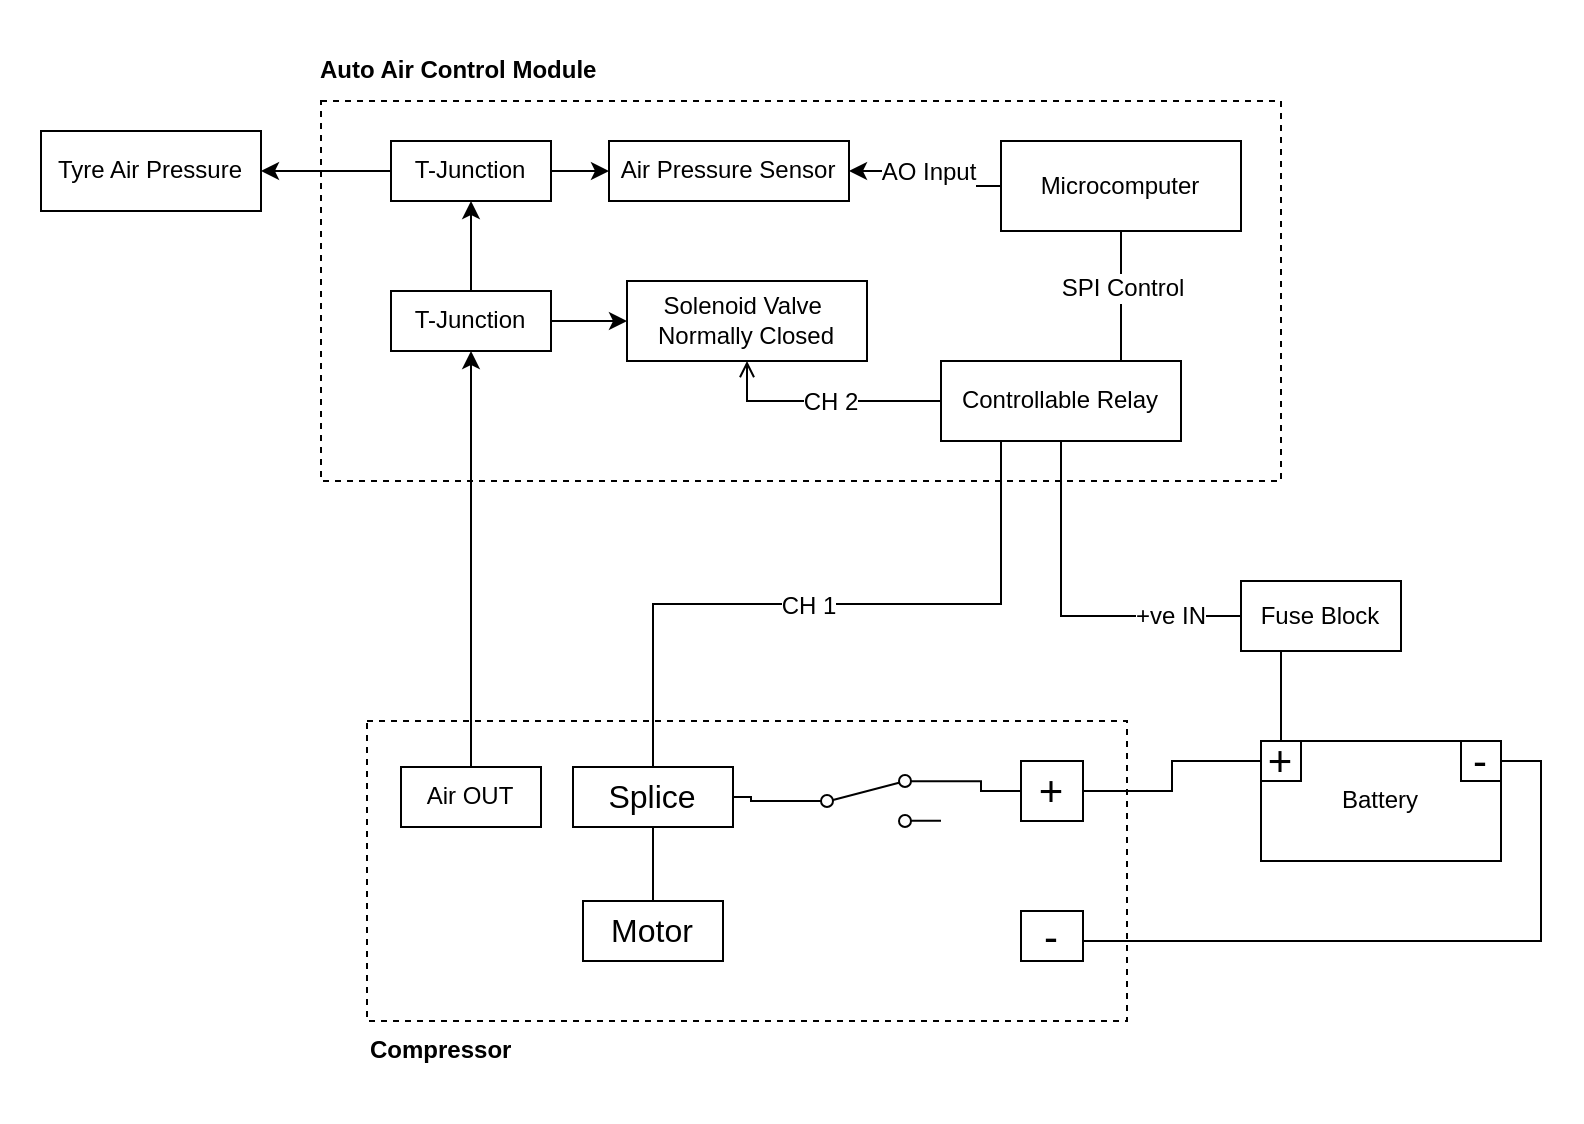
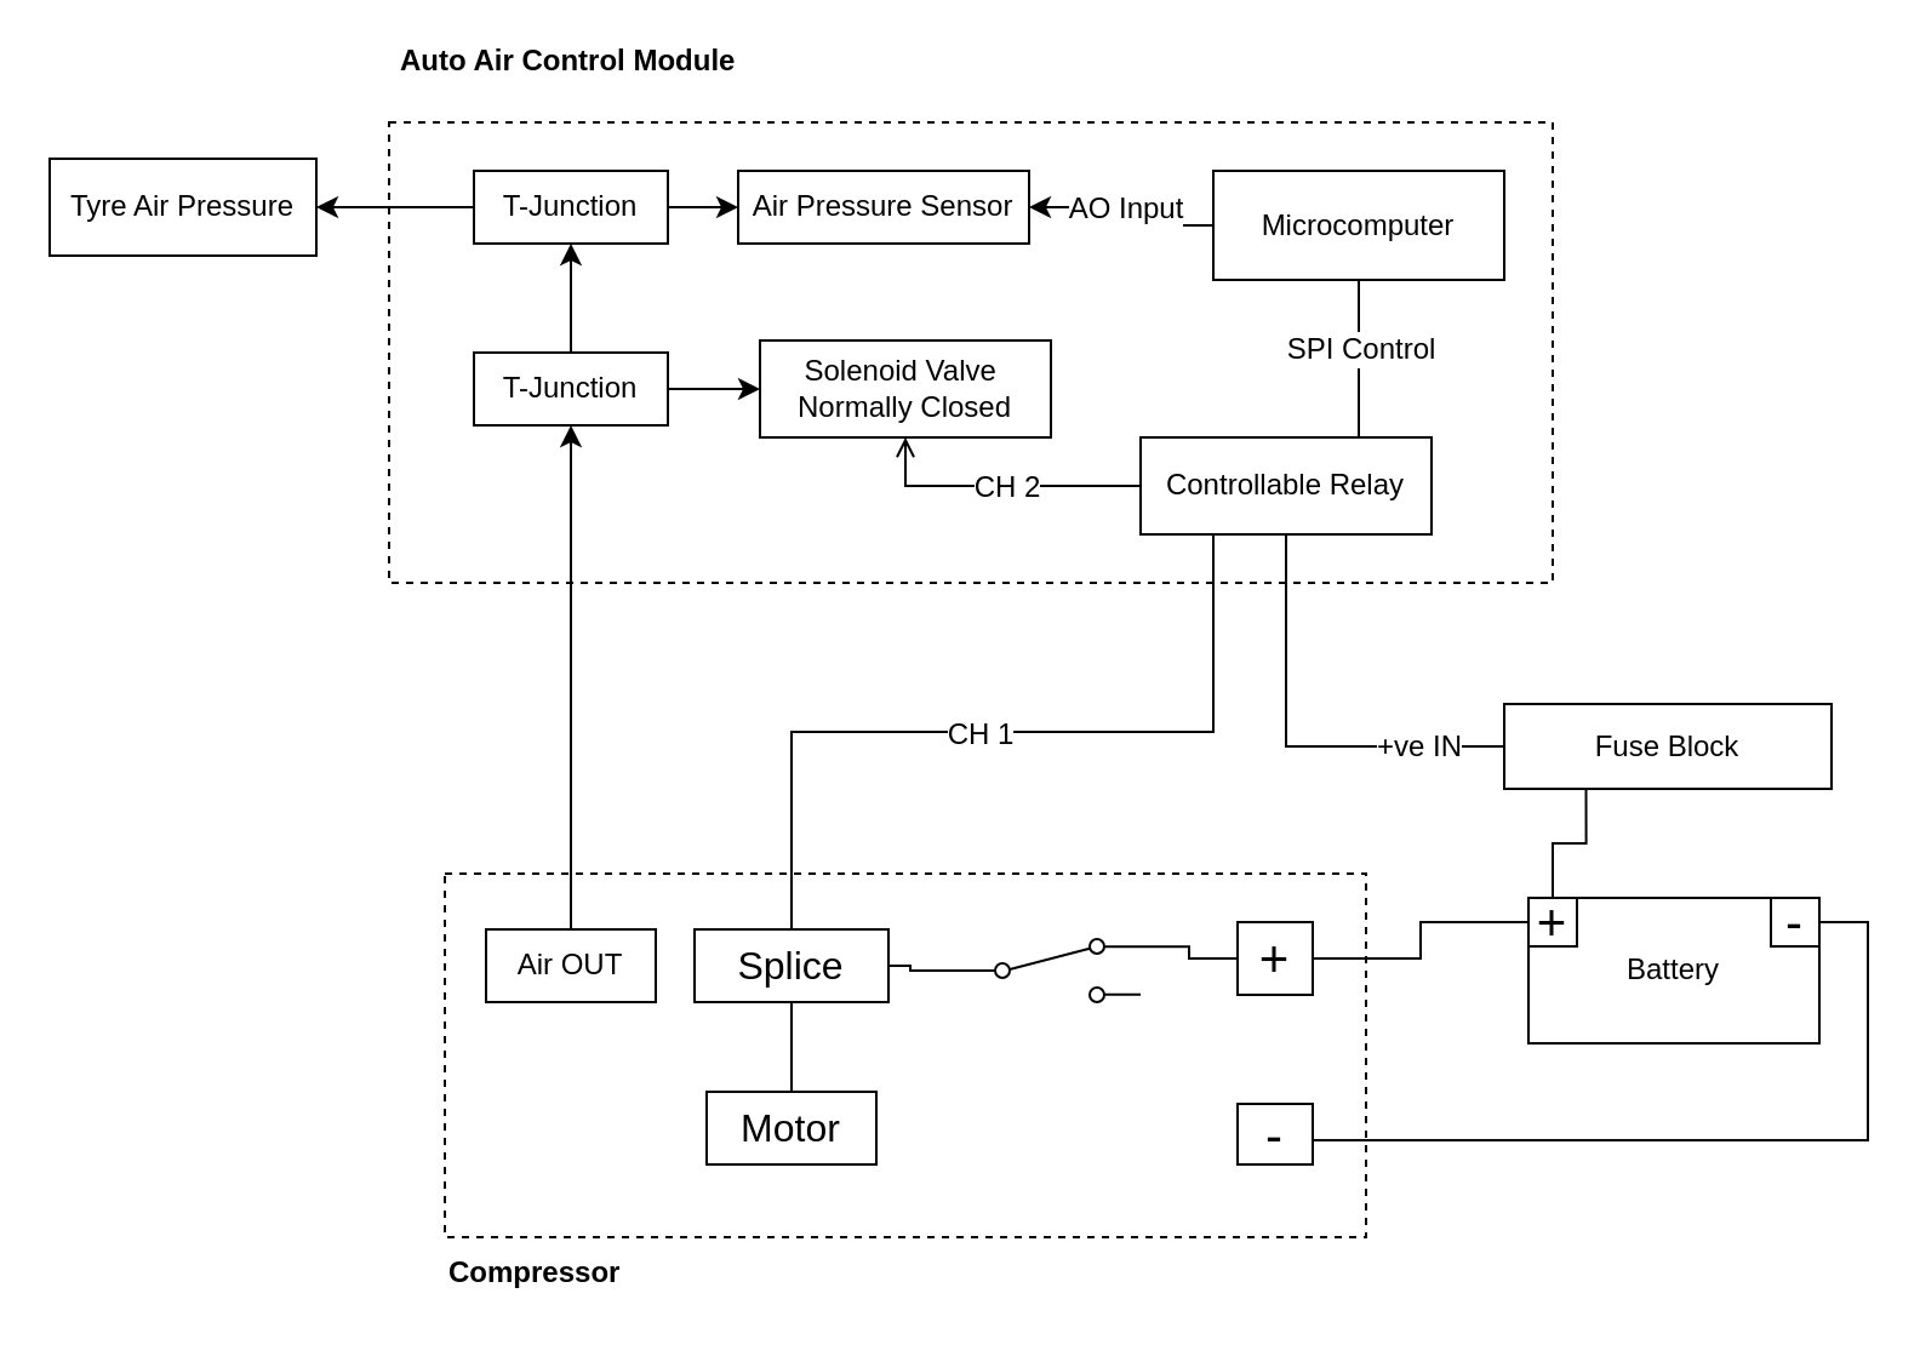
  <mxCell id="0" />
  <mxCell id="1" parent="0" />
  <mxCell id="2" value="" style="rounded=0;whiteSpace=wrap;html=1;dashed=1;fillColor=none;" parent="1" vertex="1"><mxGeometry x="160" y="50" width="480" height="190" as="geometry" /></mxCell>
  <mxCell id="3" value="" style="rounded=0;whiteSpace=wrap;html=1;dashed=1;fillColor=none;" parent="1" vertex="1"><mxGeometry x="183" y="360" width="380" height="150" as="geometry" /></mxCell>
  <mxCell id="4" value="Air Pressure Sensor" style="rounded=0;whiteSpace=wrap;html=1;" parent="1" vertex="1"><mxGeometry x="304" y="70" width="120" height="30" as="geometry" /></mxCell>
  <mxCell id="5" style="edgeStyle=orthogonalEdgeStyle;rounded=0;orthogonalLoop=1;jettySize=auto;html=1;exitX=0.25;exitY=1;exitDx=0;exitDy=0;fontSize=12;endArrow=none;endFill=0;" parent="1" source="9" target="37" edge="1"><mxGeometry relative="1" as="geometry" /></mxCell>
  <mxCell id="6" value="CH 1" style="edgeLabel;html=1;align=center;verticalAlign=middle;resizable=0;points=[];fontSize=12;" parent="5" vertex="1" connectable="0"><mxGeometry x="0.056" y="1" relative="1" as="geometry"><mxPoint as="offset" /></mxGeometry></mxCell>
  <mxCell id="7" style="edgeStyle=orthogonalEdgeStyle;rounded=0;orthogonalLoop=1;jettySize=auto;html=1;entryX=0.5;entryY=1;entryDx=0;entryDy=0;fontSize=12;endArrow=open;endFill=0;" parent="1" source="9" target="27" edge="1"><mxGeometry relative="1" as="geometry" /></mxCell>
  <mxCell id="8" value="CH 2" style="edgeLabel;html=1;align=center;verticalAlign=middle;resizable=0;points=[];fontSize=12;" parent="7" vertex="1" connectable="0"><mxGeometry x="-0.048" relative="1" as="geometry"><mxPoint as="offset" /></mxGeometry></mxCell>
  <mxCell id="9" value="Controllable Relay" style="rounded=0;whiteSpace=wrap;html=1;" parent="1" vertex="1"><mxGeometry x="470" y="180" width="120" height="40" as="geometry" /></mxCell>
  <mxCell id="10" style="edgeStyle=orthogonalEdgeStyle;rounded=0;orthogonalLoop=1;jettySize=auto;html=1;entryX=0.75;entryY=0;entryDx=0;entryDy=0;fontSize=12;endArrow=none;endFill=0;" parent="1" source="14" target="9" edge="1"><mxGeometry relative="1" as="geometry"><Array as="points"><mxPoint x="560" y="130" /><mxPoint x="560" y="130" /></Array></mxGeometry></mxCell>
  <mxCell id="11" value="SPI Control" style="edgeLabel;html=1;align=center;verticalAlign=middle;resizable=0;points=[];fontSize=12;" parent="10" vertex="1" connectable="0"><mxGeometry x="-0.711" relative="1" as="geometry"><mxPoint y="19" as="offset" /></mxGeometry></mxCell>
  <mxCell id="12" style="edgeStyle=orthogonalEdgeStyle;rounded=0;orthogonalLoop=1;jettySize=auto;html=1;entryX=1;entryY=0.5;entryDx=0;entryDy=0;fontSize=12;endArrow=classic;endFill=1;" parent="1" source="14" target="4" edge="1"><mxGeometry relative="1" as="geometry" /></mxCell>
  <mxCell id="13" value="AO Input" style="edgeLabel;html=1;align=center;verticalAlign=middle;resizable=0;points=[];fontSize=12;" parent="12" vertex="1" connectable="0"><mxGeometry x="0.203" relative="1" as="geometry"><mxPoint x="6" as="offset" /></mxGeometry></mxCell>
  <mxCell id="14" value="Microcomputer" style="rounded=0;whiteSpace=wrap;html=1;" parent="1" vertex="1"><mxGeometry x="500" y="70" width="120" height="45" as="geometry" /></mxCell>
  <mxCell id="15" value="Tyre Air Pressure" style="rounded=0;whiteSpace=wrap;html=1;" parent="1" vertex="1"><mxGeometry x="20" y="65" width="110" height="40" as="geometry" /></mxCell>
  <mxCell id="16" style="edgeStyle=orthogonalEdgeStyle;rounded=0;orthogonalLoop=1;jettySize=auto;html=1;fontSize=16;endArrow=classic;endFill=1;" parent="1" source="18" target="26" edge="1"><mxGeometry relative="1" as="geometry" /></mxCell>
  <mxCell id="17" style="edgeStyle=orthogonalEdgeStyle;rounded=0;orthogonalLoop=1;jettySize=auto;html=1;fontSize=16;endArrow=classic;endFill=1;" parent="1" source="18" target="27" edge="1"><mxGeometry relative="1" as="geometry" /></mxCell>
  <mxCell id="18" value="T-Junction" style="rounded=0;whiteSpace=wrap;html=1;fillColor=none;" parent="1" vertex="1"><mxGeometry x="195" y="145" width="80" height="30" as="geometry" /></mxCell>
- <mxCell id="19" value="Auto Air Control Module" style="text;html=1;strokeColor=none;fillColor=none;align=left;verticalAlign=middle;whiteSpace=wrap;rounded=0;fontStyle=1" parent="1" vertex="1"><mxGeometry x="158" y="20" width="172" height="30" as="geometry" /></mxCell>
+ <mxCell id="19" value="Auto Air Control Module" style="text;html=1;strokeColor=none;fillColor=none;align=left;verticalAlign=middle;whiteSpace=wrap;rounded=0;fontStyle=1" parent="1" vertex="1"><mxGeometry x="163" y="10" width="172" height="30" as="geometry" /></mxCell>
  <mxCell id="20" value="Battery" style="rounded=0;whiteSpace=wrap;html=1;fillColor=none;" parent="1" vertex="1"><mxGeometry x="630" y="370" width="120" height="60" as="geometry" /></mxCell>
  <mxCell id="21" style="edgeStyle=orthogonalEdgeStyle;rounded=0;orthogonalLoop=1;jettySize=auto;html=1;fontSize=16;endArrow=none;endFill=0;" parent="1" source="23" target="9" edge="1"><mxGeometry relative="1" as="geometry" /></mxCell>
  <mxCell id="22" value="+ve IN" style="edgeLabel;html=1;align=center;verticalAlign=middle;resizable=0;points=[];fontSize=12;" parent="21" vertex="1" connectable="0"><mxGeometry x="-0.598" relative="1" as="geometry"><mxPoint as="offset" /></mxGeometry></mxCell>
- <mxCell id="23" value="Fuse Block" style="rounded=0;whiteSpace=wrap;html=1;fillColor=none;" parent="1" vertex="1"><mxGeometry x="620" y="290" width="80" height="35" as="geometry" /></mxCell>
+ <mxCell id="23" value="Fuse Block" style="rounded=0;whiteSpace=wrap;html=1;fillColor=none;" parent="1" vertex="1"><mxGeometry x="620" y="290" width="135" height="35" as="geometry" /></mxCell>
  <mxCell id="24" style="edgeStyle=orthogonalEdgeStyle;rounded=0;orthogonalLoop=1;jettySize=auto;html=1;entryX=0;entryY=0.5;entryDx=0;entryDy=0;fontSize=16;endArrow=classic;endFill=1;" parent="1" source="26" target="4" edge="1"><mxGeometry relative="1" as="geometry" /></mxCell>
  <mxCell id="25" style="edgeStyle=orthogonalEdgeStyle;rounded=0;orthogonalLoop=1;jettySize=auto;html=1;entryX=1;entryY=0.5;entryDx=0;entryDy=0;fontSize=12;endArrow=classic;endFill=1;" parent="1" source="26" target="15" edge="1"><mxGeometry relative="1" as="geometry" /></mxCell>
  <mxCell id="26" value="T-Junction" style="rounded=0;whiteSpace=wrap;html=1;fillColor=none;" parent="1" vertex="1"><mxGeometry x="195" y="70" width="80" height="30" as="geometry" /></mxCell>
  <mxCell id="27" value="Solenoid Valve&amp;nbsp;&lt;br&gt;Normally Closed" style="rounded=0;whiteSpace=wrap;html=1;" parent="1" vertex="1"><mxGeometry x="313" y="140" width="120" height="40" as="geometry" /></mxCell>
  <mxCell id="28" value="Compressor" style="text;html=1;strokeColor=none;fillColor=none;align=left;verticalAlign=middle;whiteSpace=wrap;rounded=0;fontStyle=1" parent="1" vertex="1"><mxGeometry x="183" y="510" width="60" height="30" as="geometry" /></mxCell>
  <mxCell id="29" style="edgeStyle=orthogonalEdgeStyle;rounded=0;orthogonalLoop=1;jettySize=auto;html=1;fontSize=16;endArrow=classic;endFill=1;" parent="1" source="30" target="18" edge="1"><mxGeometry relative="1" as="geometry" /></mxCell>
  <mxCell id="30" value="Air OUT" style="rounded=0;whiteSpace=wrap;html=1;" parent="1" vertex="1"><mxGeometry x="200" y="383" width="70" height="30" as="geometry" /></mxCell>
  <mxCell id="31" style="edgeStyle=orthogonalEdgeStyle;rounded=0;orthogonalLoop=1;jettySize=auto;html=1;exitX=0;exitY=0.5;exitDx=0;exitDy=0;entryX=1;entryY=0.12;entryDx=0;entryDy=0;fontSize=16;endArrow=none;endFill=0;" parent="1" source="32" target="35" edge="1"><mxGeometry relative="1" as="geometry" /></mxCell>
  <mxCell id="32" value="+" style="rounded=0;whiteSpace=wrap;html=1;fontSize=21;" parent="1" vertex="1"><mxGeometry x="510" y="380" width="31" height="30" as="geometry" /></mxCell>
  <mxCell id="33" value="Motor" style="rounded=0;whiteSpace=wrap;html=1;fontSize=16;" parent="1" vertex="1"><mxGeometry x="291" y="450" width="70" height="30" as="geometry" /></mxCell>
  <mxCell id="34" style="edgeStyle=orthogonalEdgeStyle;rounded=0;orthogonalLoop=1;jettySize=auto;html=1;exitX=0;exitY=0.5;exitDx=0;exitDy=0;fontSize=16;endArrow=none;endFill=0;" parent="1" source="35" target="37" edge="1"><mxGeometry relative="1" as="geometry" /></mxCell>
  <mxCell id="35" value="" style="shape=mxgraph.electrical.electro-mechanical.twoWaySwitch;aspect=fixed;elSwitchState=2;fontSize=16;" parent="1" vertex="1"><mxGeometry x="395" y="387" width="75" height="26" as="geometry" /></mxCell>
  <mxCell id="36" style="edgeStyle=orthogonalEdgeStyle;rounded=0;orthogonalLoop=1;jettySize=auto;html=1;fontSize=16;endArrow=none;endFill=0;" parent="1" source="37" target="33" edge="1"><mxGeometry relative="1" as="geometry" /></mxCell>
  <mxCell id="37" value="Splice" style="rounded=0;whiteSpace=wrap;html=1;fontSize=16;" parent="1" vertex="1"><mxGeometry x="286" y="383" width="80" height="30" as="geometry" /></mxCell>
  <mxCell id="38" value="-" style="rounded=0;whiteSpace=wrap;html=1;fontSize=21;" parent="1" vertex="1"><mxGeometry x="510" y="455" width="31" height="25" as="geometry" /></mxCell>
  <mxCell id="39" style="edgeStyle=orthogonalEdgeStyle;rounded=0;orthogonalLoop=1;jettySize=auto;html=1;entryX=1;entryY=0.5;entryDx=0;entryDy=0;fontSize=16;endArrow=none;endFill=0;" parent="1" source="41" target="32" edge="1"><mxGeometry relative="1" as="geometry" /></mxCell>
  <mxCell id="40" style="edgeStyle=orthogonalEdgeStyle;rounded=0;orthogonalLoop=1;jettySize=auto;html=1;entryX=0.25;entryY=1;entryDx=0;entryDy=0;fontSize=16;endArrow=none;endFill=0;" parent="1" source="41" target="23" edge="1"><mxGeometry relative="1" as="geometry" /></mxCell>
  <mxCell id="41" value="+" style="rounded=0;whiteSpace=wrap;html=1;fontSize=21;" parent="1" vertex="1"><mxGeometry x="630" y="370" width="20" height="20" as="geometry" /></mxCell>
  <mxCell id="42" style="edgeStyle=orthogonalEdgeStyle;rounded=0;orthogonalLoop=1;jettySize=auto;html=1;entryX=1;entryY=0.5;entryDx=0;entryDy=0;fontSize=16;endArrow=none;endFill=0;" parent="1" source="43" target="38" edge="1"><mxGeometry relative="1" as="geometry"><Array as="points"><mxPoint x="770" y="380" /><mxPoint x="770" y="470" /></Array></mxGeometry></mxCell>
  <mxCell id="43" value="-" style="rounded=0;whiteSpace=wrap;html=1;fontSize=21;" parent="1" vertex="1"><mxGeometry x="730" y="370" width="20" height="20" as="geometry" /></mxCell>
